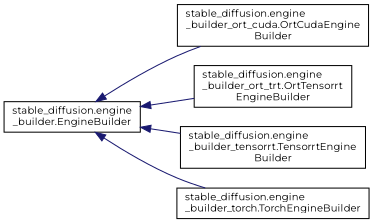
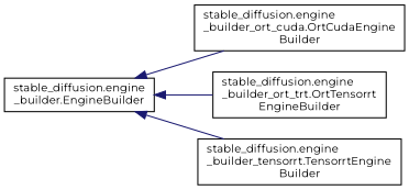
  digraph {
    rankdir=LR
    fontname=Montserrat
    node [color=black fillcolor=white fontname=Montserrat fontsize=10 shape=record style=filled]
    edge [color=midnightblue dir=back fontname=Montserrat fontsize=10 labelfontname=Helvetica labelfontsize=10 style=solid]
    n1 [height=0.2 label="stable_diffusion.engine\l_builder.EngineBuilder" width=0.4]
    n2 [height=0.2 label="stable_diffusion.engine\l_builder_ort_cuda.OrtCudaEngine\lBuilder" width=0.4]
    n3 [height=0.2 label="stable_diffusion.engine\l_builder_ort_trt.OrtTensorrt\lEngineBuilder" width=0.4]
    n4 [height=0.2 label="stable_diffusion.engine\l_builder_tensorrt.TensorrtEngine\lBuilder" width=0.4]
-   n5 [height=0.2 label="stable_diffusion.engine\l_builder_torch.TorchEngineBuilder" width=0.4]
    n1 -> n2
    n1 -> n3
    n1 -> n4
-   n1 -> n5
  }
